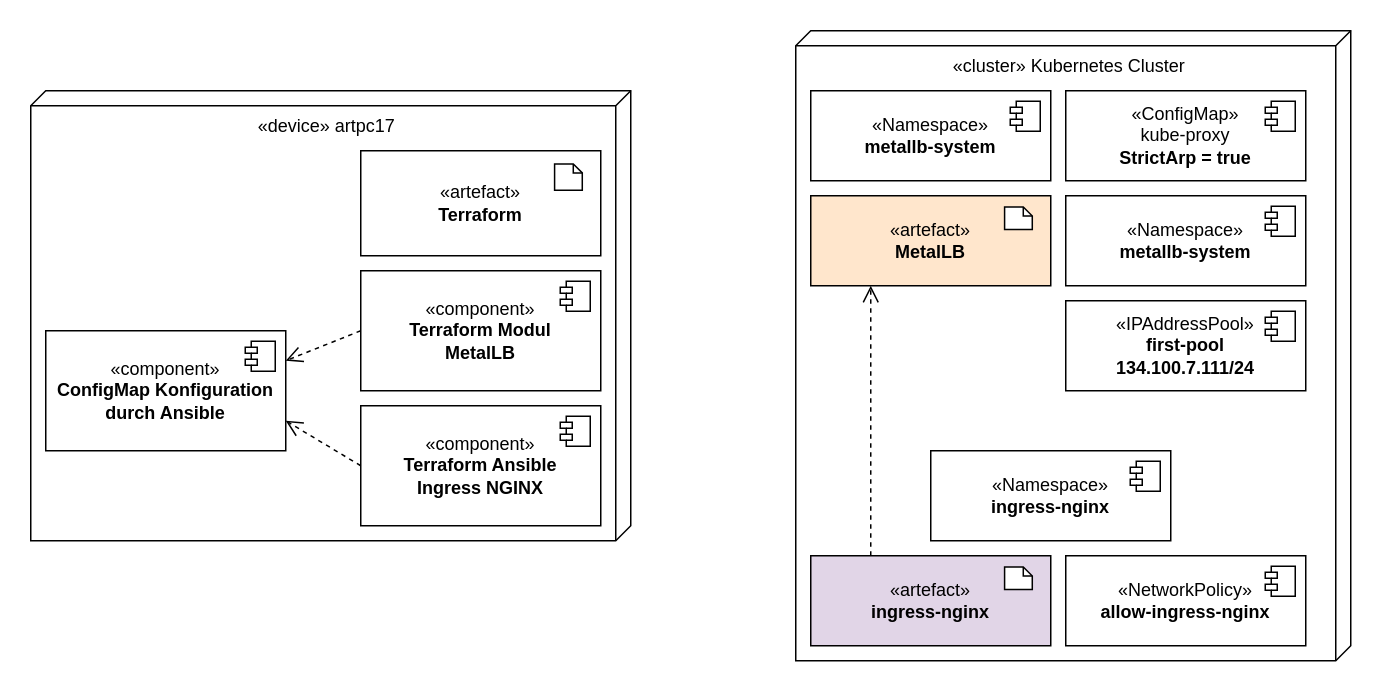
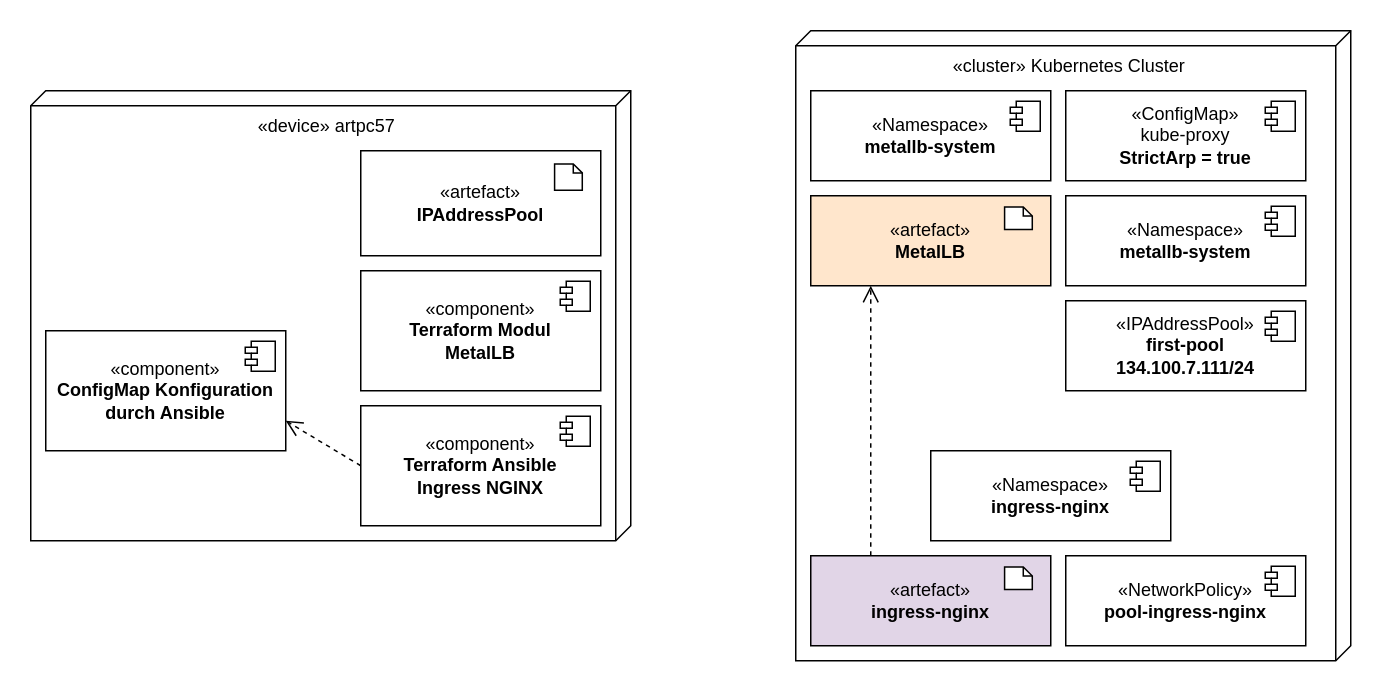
  <mxCell id="0" />
  <mxCell id="1" parent="0" />
  <mxCell id="2" value="«cluster» Kubernetes Cluster" style="verticalAlign=top;align=center;shape=cube;size=10;direction=south;html=1;boundedLbl=1;spacingLeft=5;whiteSpace=wrap;" vertex="1" parent="1"><mxGeometry x="530" y="20" width="370" height="420" as="geometry" /></mxCell>
- <mxCell id="3" value="«device» artpc17" style="verticalAlign=top;align=center;shape=cube;size=10;direction=south;html=1;boundedLbl=1;spacingLeft=5;whiteSpace=wrap;" vertex="1" parent="1"><mxGeometry x="20" y="60" width="400" height="300" as="geometry" /></mxCell>
- <mxCell id="4" style="rounded=0;orthogonalLoop=1;jettySize=auto;html=1;exitX=0;exitY=0.5;exitDx=0;exitDy=0;dashed=1;endArrow=open;endFill=0;entryX=1;entryY=0.25;entryDx=0;entryDy=0;endSize=9;" edge="1" parent="1" source="5" target="12"><mxGeometry relative="1" as="geometry"><mxPoint x="150" y="250" as="targetPoint" /></mxGeometry></mxCell>
+ <mxCell id="3" value="«device» artpc57" style="verticalAlign=top;align=center;shape=cube;size=10;direction=south;html=1;boundedLbl=1;spacingLeft=5;whiteSpace=wrap;" vertex="1" parent="1"><mxGeometry x="20" y="60" width="400" height="300" as="geometry" /></mxCell>
  <mxCell id="5" value="«component»&lt;br&gt;&lt;b&gt;Terraform Modul&lt;br&gt;MetalLB&lt;/b&gt;" style="html=1;dropTarget=0;whiteSpace=wrap;" vertex="1" parent="1"><mxGeometry x="240" y="180" width="160" height="80" as="geometry" /></mxCell>
  <mxCell id="6" value="" style="shape=module;jettyWidth=8;jettyHeight=4;" vertex="1" parent="5"><mxGeometry x="1" width="20" height="20" relative="1" as="geometry"><mxPoint x="-27" y="7" as="offset" /></mxGeometry></mxCell>
  <mxCell id="7" value="" style="group" vertex="1" connectable="0" parent="1"><mxGeometry x="240" y="100" width="160" height="70" as="geometry" /></mxCell>
- <mxCell id="8" value="«artefact»&lt;br&gt;&lt;b&gt;Terraform&lt;/b&gt;" style="html=1;dropTarget=0;whiteSpace=wrap;" vertex="1" parent="7"><mxGeometry width="160" height="70" as="geometry" /></mxCell>
+ <mxCell id="8" value="«artefact»&lt;br&gt;&lt;b&gt;IPAddressPool&lt;/b&gt;" style="html=1;dropTarget=0;whiteSpace=wrap;" vertex="1" parent="7"><mxGeometry width="160" height="70" as="geometry" /></mxCell>
  <mxCell id="9" value="" style="shape=note2;boundedLbl=1;whiteSpace=wrap;html=1;size=6;verticalAlign=top;align=left;spacingLeft=5;" vertex="1" parent="7"><mxGeometry x="129.231" y="8.75" width="18.462" height="17.5" as="geometry" /></mxCell>
  <mxCell id="10" value="«component»&lt;br&gt;&lt;b&gt;Terraform Ansible&lt;br&gt;Ingress NGINX&lt;/b&gt;" style="html=1;dropTarget=0;whiteSpace=wrap;" vertex="1" parent="1"><mxGeometry x="240" y="270" width="160" height="80" as="geometry" /></mxCell>
  <mxCell id="11" value="" style="shape=module;jettyWidth=8;jettyHeight=4;" vertex="1" parent="10"><mxGeometry x="1" width="20" height="20" relative="1" as="geometry"><mxPoint x="-27" y="7" as="offset" /></mxGeometry></mxCell>
  <mxCell id="12" value="«component»&lt;br&gt;&lt;b&gt;ConfigMap Konfiguration durch Ansible&lt;/b&gt;" style="html=1;dropTarget=0;whiteSpace=wrap;" vertex="1" parent="1"><mxGeometry x="30" y="220" width="160" height="80" as="geometry" /></mxCell>
  <mxCell id="13" value="" style="shape=module;jettyWidth=8;jettyHeight=4;" vertex="1" parent="12"><mxGeometry x="1" width="20" height="20" relative="1" as="geometry"><mxPoint x="-27" y="7" as="offset" /></mxGeometry></mxCell>
  <mxCell id="14" style="rounded=0;orthogonalLoop=1;jettySize=auto;html=1;exitX=0;exitY=0.5;exitDx=0;exitDy=0;entryX=1;entryY=0.75;entryDx=0;entryDy=0;dashed=1;endArrow=open;endFill=0;strokeWidth=1;endSize=9;startSize=6;" edge="1" parent="1" source="10" target="12"><mxGeometry relative="1" as="geometry"><mxPoint x="250" y="230" as="sourcePoint" /><mxPoint x="160" y="230" as="targetPoint" /></mxGeometry></mxCell>
  <mxCell id="15" value="«Namespace»&lt;b&gt;&lt;br&gt;metallb-system&lt;/b&gt;" style="html=1;dropTarget=0;whiteSpace=wrap;" vertex="1" parent="1"><mxGeometry x="540" y="60" width="160" height="60" as="geometry" /></mxCell>
  <mxCell id="16" value="" style="shape=module;jettyWidth=8;jettyHeight=4;" vertex="1" parent="15"><mxGeometry x="1" width="20" height="20" relative="1" as="geometry"><mxPoint x="-27" y="7" as="offset" /></mxGeometry></mxCell>
  <mxCell id="17" value="«ConfigMap»&lt;div&gt;kube-proxy&lt;br&gt;&lt;b&gt;StrictArp = true&lt;/b&gt;&lt;/div&gt;" style="html=1;dropTarget=0;whiteSpace=wrap;" vertex="1" parent="1"><mxGeometry x="710" y="60" width="160" height="60" as="geometry" /></mxCell>
  <mxCell id="18" value="" style="shape=module;jettyWidth=8;jettyHeight=4;" vertex="1" parent="17"><mxGeometry x="1" width="20" height="20" relative="1" as="geometry"><mxPoint x="-27" y="7" as="offset" /></mxGeometry></mxCell>
  <mxCell id="19" value="" style="group" vertex="1" connectable="0" parent="1"><mxGeometry x="540" y="130" width="160" height="60" as="geometry" /></mxCell>
  <mxCell id="20" value="«artefact»&lt;br&gt;&lt;b&gt;MetalLB&lt;/b&gt;" style="html=1;dropTarget=0;whiteSpace=wrap;fillColor=#ffe6cc;" vertex="1" parent="19"><mxGeometry width="160" height="60" as="geometry" /></mxCell>
  <mxCell id="21" value="" style="shape=note2;boundedLbl=1;whiteSpace=wrap;html=1;size=6;verticalAlign=top;align=left;spacingLeft=5;" vertex="1" parent="19"><mxGeometry x="129.231" y="7.5" width="18.462" height="15" as="geometry" /></mxCell>
  <mxCell id="22" value="«Namespace»&lt;b&gt;&lt;br&gt;metallb-system&lt;/b&gt;" style="html=1;dropTarget=0;whiteSpace=wrap;" vertex="1" parent="1"><mxGeometry x="710" y="130" width="160" height="60" as="geometry" /></mxCell>
  <mxCell id="23" value="" style="shape=module;jettyWidth=8;jettyHeight=4;" vertex="1" parent="22"><mxGeometry x="1" width="20" height="20" relative="1" as="geometry"><mxPoint x="-27" y="7" as="offset" /></mxGeometry></mxCell>
  <mxCell id="24" value="«IPAddressPool»&lt;b&gt;&lt;br&gt;first-pool&lt;/b&gt;&lt;div&gt;&lt;b&gt;134.100.7.111/24&lt;/b&gt;&lt;/div&gt;" style="html=1;dropTarget=0;whiteSpace=wrap;" vertex="1" parent="1"><mxGeometry x="710" y="200" width="160" height="60" as="geometry" /></mxCell>
  <mxCell id="25" value="" style="shape=module;jettyWidth=8;jettyHeight=4;" vertex="1" parent="24"><mxGeometry x="1" width="20" height="20" relative="1" as="geometry"><mxPoint x="-27" y="7" as="offset" /></mxGeometry></mxCell>
  <mxCell id="26" value="«Namespace»&lt;b&gt;&lt;br&gt;ingress-nginx&lt;/b&gt;" style="html=1;dropTarget=0;whiteSpace=wrap;" vertex="1" parent="1"><mxGeometry x="620" y="300" width="160" height="60" as="geometry" /></mxCell>
  <mxCell id="27" value="" style="shape=module;jettyWidth=8;jettyHeight=4;" vertex="1" parent="26"><mxGeometry x="1" width="20" height="20" relative="1" as="geometry"><mxPoint x="-27" y="7" as="offset" /></mxGeometry></mxCell>
- <mxCell id="28" value="«NetworkPolicy»&lt;b&gt;&lt;br&gt;allow-ingress-nginx&lt;/b&gt;" style="html=1;dropTarget=0;whiteSpace=wrap;" vertex="1" parent="1"><mxGeometry x="710" y="370" width="160" height="60" as="geometry" /></mxCell>
+ <mxCell id="28" value="«NetworkPolicy»&lt;b&gt;&lt;br&gt;pool-ingress-nginx&lt;/b&gt;" style="html=1;dropTarget=0;whiteSpace=wrap;" vertex="1" parent="1"><mxGeometry x="710" y="370" width="160" height="60" as="geometry" /></mxCell>
  <mxCell id="29" value="" style="shape=module;jettyWidth=8;jettyHeight=4;" vertex="1" parent="28"><mxGeometry x="1" width="20" height="20" relative="1" as="geometry"><mxPoint x="-27" y="7" as="offset" /></mxGeometry></mxCell>
  <mxCell id="30" value="" style="group" vertex="1" connectable="0" parent="1"><mxGeometry x="540" y="370" width="160" height="60" as="geometry" /></mxCell>
  <mxCell id="31" value="«artefact»&lt;br&gt;&lt;b&gt;ingress-nginx&lt;/b&gt;" style="html=1;dropTarget=0;whiteSpace=wrap;fillColor=#e1d5e7;" vertex="1" parent="30"><mxGeometry width="160" height="60" as="geometry" /></mxCell>
  <mxCell id="32" value="" style="shape=note2;boundedLbl=1;whiteSpace=wrap;html=1;size=6;verticalAlign=top;align=left;spacingLeft=5;" vertex="1" parent="30"><mxGeometry x="129.231" y="7.5" width="18.462" height="15" as="geometry" /></mxCell>
  <mxCell id="33" style="rounded=0;orthogonalLoop=1;jettySize=auto;html=1;exitX=0.25;exitY=0;exitDx=0;exitDy=0;entryX=0.25;entryY=1;entryDx=0;entryDy=0;dashed=1;endArrow=open;endFill=0;strokeWidth=1;endSize=9;startSize=6;" edge="1" parent="1" source="31" target="20"><mxGeometry relative="1" as="geometry"><mxPoint x="630" y="250" as="sourcePoint" /><mxPoint x="580" y="220" as="targetPoint" /></mxGeometry></mxCell>
